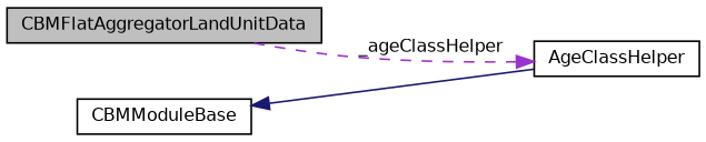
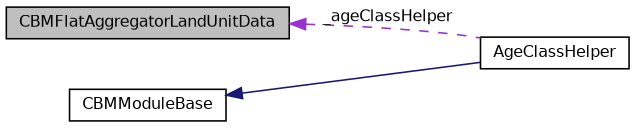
  digraph {
    rankdir=LR
    node [color=black fillcolor=white fontname=Helvetica fontsize=10 shape=record style=filled]
    edge [dir=back fontname=Helvetica fontsize=10 labelfontname=Helvetica labelfontsize=10]
    n1 [fillcolor=grey75 fontcolor=black height=0.2 label=CBMFlatAggregatorLandUnitData width=0.4]
    n2 [height=0.2 label=CBMModuleBase width=0.4]
    n3 [height=0.2 label=AgeClassHelper width=0.4]
    n2 -> n3 [color=midnightblue style=solid]
-   n3 -> n1 [color=darkorchid3 label=" _ageClassHelper" style=dashed]
+   n1 -> n3 [color=darkorchid3 label=" _ageClassHelper" style=dashed]
  }
